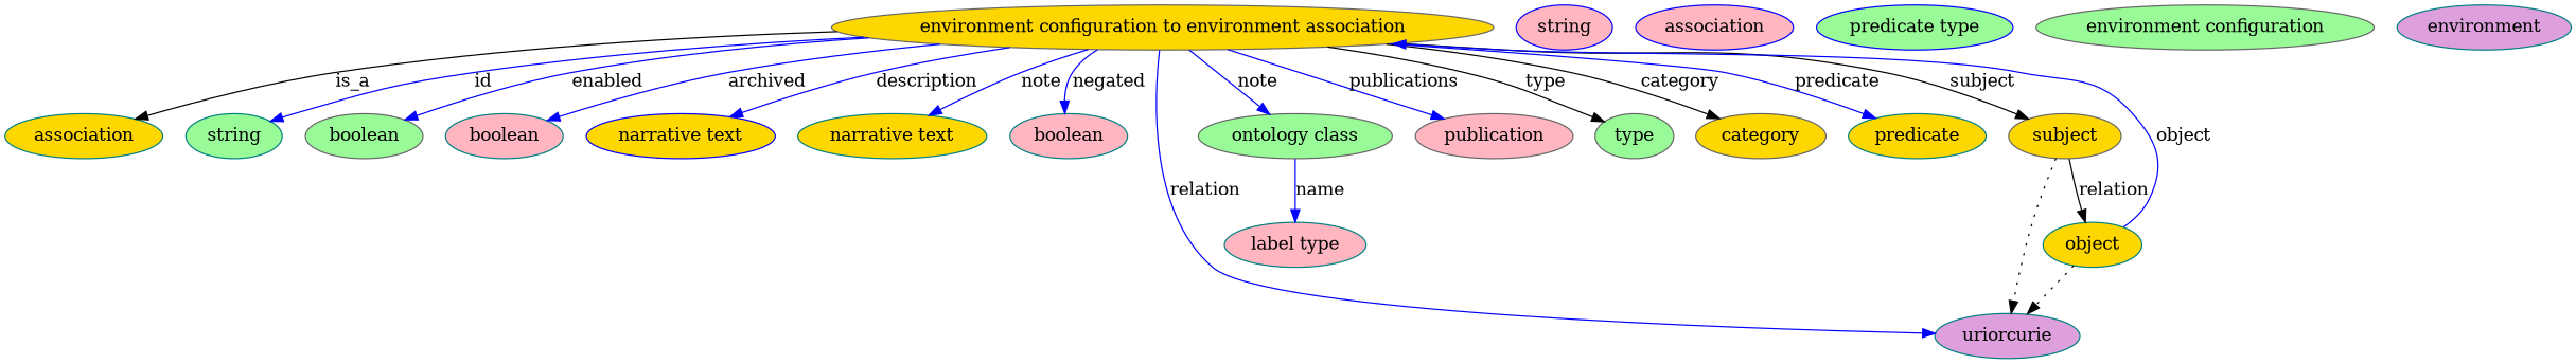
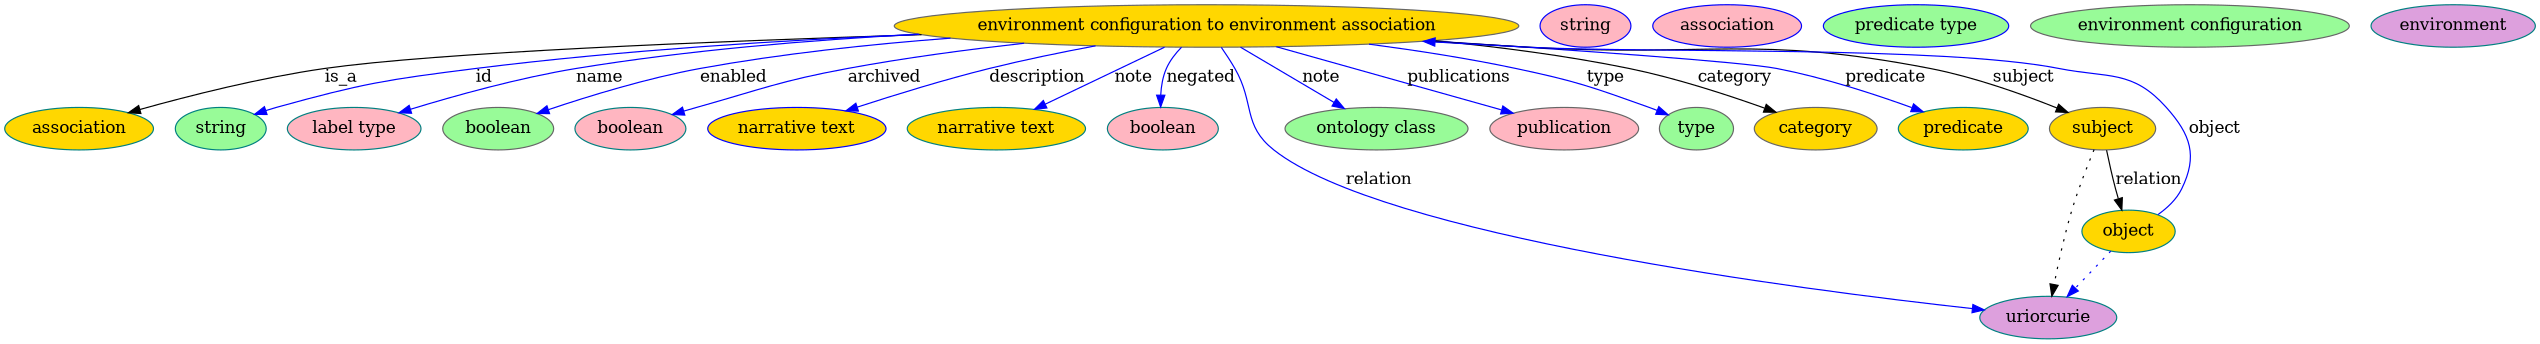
  digraph {
    node [color=teal fillcolor=gold style=filled]
    edge [color=blue style=solid]
    n1 [color=gray40 height=0.5 label="environment configuration to environment association" width=7.348]
    association [height=0.5 width=1.7512]
    n3 [fillcolor=palegreen height=0.5 label=string width=1.0652]
    n4 [fillcolor=lightpink height=0.5 label="label type" width=1.5707]
    n5 [color=gray40 fillcolor=palegreen height=0.5 label=boolean width=1.2999]
    n6 [fillcolor=lightpink height=0.5 label=boolean width=1.2999]
    n7 [color=blue height=0.5 label="narrative text" width=2.0943]
    n8 [height=0.5 label="narrative text" width=2.0943]
    n9 [fillcolor=lightpink height=0.5 label=boolean width=1.2999]
    n10 [fillcolor=plum height=0.5 label=uriorcurie width=1.6068]
    n11 [color=gray40 fillcolor=palegreen height=0.5 label="ontology class" width=2.1484]
    n12 [color=gray40 fillcolor=lightpink height=0.5 label=publication width=1.7512]
    type [color=gray40 fillcolor=palegreen height=0.5 width=0.86659]
    category [color=gray40 height=0.5 width=1.4443]
    predicate [height=0.5 width=1.5346]
    subject [color=gray40 height=0.5 width=1.2457]
    object [height=0.5 width=1.1013]
    n18 [color=blue fillcolor=lightpink height=0.5 label=string width=1.0652]
    n19 [color=blue fillcolor=lightpink height=0.5 label=association width=1.7512]
    n20 [color=blue fillcolor=palegreen height=0.5 label="predicate type" width=2.1845]
    n21 [color=gray40 fillcolor=palegreen height=0.5 label="environment configuration" width=3.7552]
    n22 [fillcolor=plum height=0.5 label=environment width=1.9318]
    n1 -> association [label=is_a color="" style=""]
    n1 -> n3 [label=id]
-   n11 -> n4 [label=name]
+   n1 -> n4 [label=name]
    n1 -> n5 [label=enabled]
    n1 -> n6 [label=archived]
    n1 -> n7 [label=description]
    n1 -> n8 [label=note]
    n1 -> n9 [label=negated]
    n1 -> n10 [label=relation]
    n1 -> n11 [label=note]
    n1 -> n12 [label=publications]
-   n1 -> type [color=black label=type]
+   n1 -> type [label=type]
    n1 -> category [color=black label=category]
    n1 -> predicate [label=predicate]
    n1 -> subject [color=black label=subject]
    subject -> n10 [style=dotted color=""]
    subject -> object [label=relation color="" style=""]
    object -> n1 [label=object]
-   object -> n10 [style=dotted color=""]
+   object -> n10 [style=dotted]
  }
